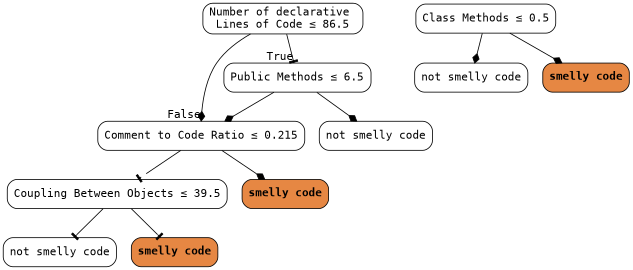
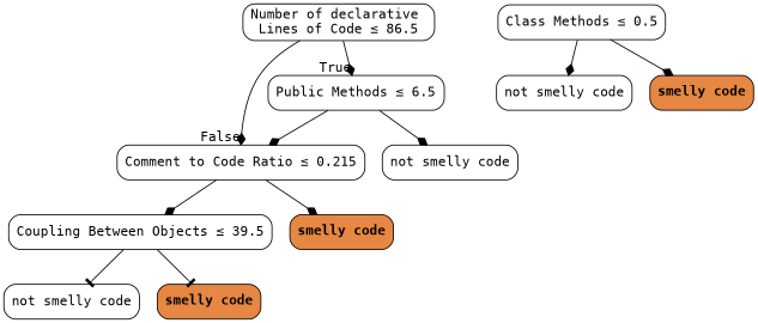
  digraph {
    fontname="DejaVu Sans Mono"
    node [color=black fillcolor="#FFFFFF" fontname="DejaVu Sans Mono" shape=box style="filled, rounded"]
    edge [arrowhead=diamond fontname="DejaVu Sans Mono"]
    n1 [label=<Number of declarative <br/>Lines of Code &le; 86.5>]
    n2 [label=<Public Methods &le; 6.5>]
    n3 [label=<Comment to Code Ratio &le; 0.215>]
    n4 [label=<not smelly code>]
    n5 [label=<Coupling Between Objects &le; 39.5>]
    n6 [fillcolor="#e68743" label=<<b>smelly code</b>>]
    n7 [label=<Class Methods &le; 0.5>]
    n8 [label=<not smelly code>]
    n9 [fillcolor="#e68743" label=<<b>smelly code</b>>]
    n10 [label=<not smelly code>]
    n11 [fillcolor="#e68743" label=<<b>smelly code</b>>]
-   n1 -> n2 [arrowhead=tee headlabel=True labelangle=45 labeldistance=2.5]
+   n1 -> n2 [headlabel=True labelangle=45 labeldistance=2.5]
    n1 -> n3 [headlabel=False labelangle=-45 labeldistance=2.5]
    n2 -> n3
    n2 -> n4
-   n3 -> n5 [arrowhead=tee]
+   n3 -> n5
    n3 -> n6
    n5 -> n10 [arrowhead=tee]
    n5 -> n11 [arrowhead=tee]
    n7 -> n8
    n7 -> n9
  }
